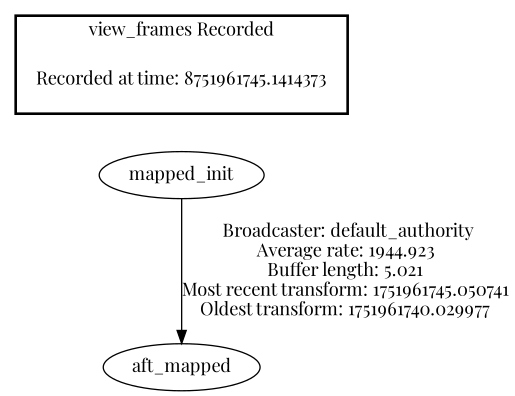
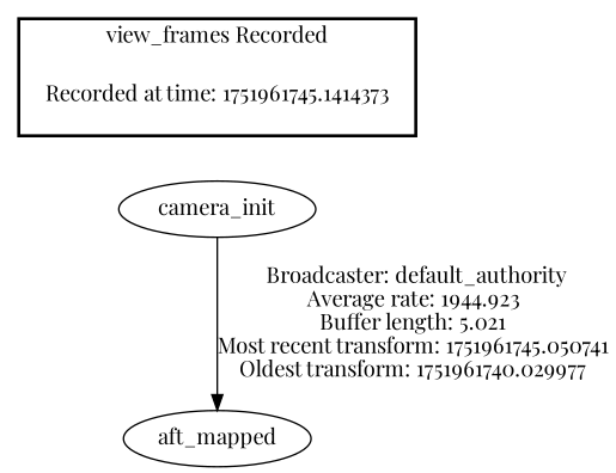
  digraph {
    fontname="Playfair Display"
    node [fontname="Playfair Display"]
    edge [fontname="Playfair Display"]
-   "Recorded at time: 1751961745.1414373" [shape=plaintext label="Recorded at time: 8751961745.1414373"]
-   camera_init [label=mapped_init]
+   "Recorded at time: 1751961745.1414373" [shape=plaintext]
+   camera_init
    aft_mapped
    subgraph cluster_1 {
      color=black
      label="view_frames Recorded"
      style=bold
      "Recorded at time: 1751961745.1414373"
    }
    "Recorded at time: 1751961745.1414373" -> camera_init [style=invis]
    camera_init -> aft_mapped [label=" Broadcaster: default_authority\nAverage rate: 1944.923\nBuffer length: 5.021\nMost recent transform: 1751961745.050741\nOldest transform: 1751961740.029977\n"]
  }
